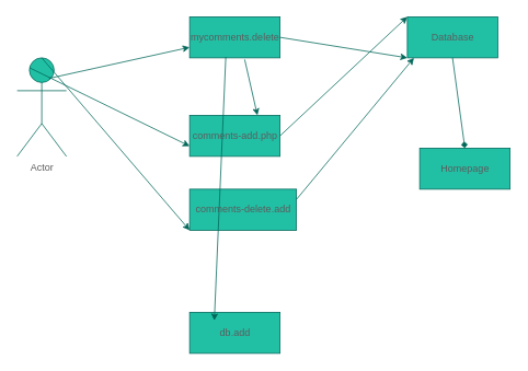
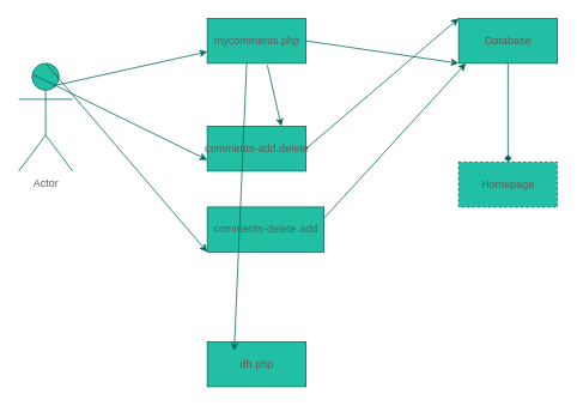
  <mxCell id="0" />
  <mxCell id="1" parent="0" />
  <mxCell id="2" value="Actor" style="shape=umlActor;verticalLabelPosition=bottom;verticalAlign=top;html=1;fillColor=#21C0A5;strokeColor=#006658;fontColor=#5C5C5C;" vertex="1" parent="1"><mxGeometry x="20" y="70" width="60" height="120" as="geometry" /></mxCell>
- <mxCell id="3" value="comments-add.php&lt;br&gt;" style="html=1;fillColor=#21C0A5;strokeColor=#006658;fontColor=#5C5C5C;" vertex="1" parent="1"><mxGeometry x="230" y="140" width="110" height="50" as="geometry" /></mxCell>
+ <mxCell id="3" value="comments-add.delete&lt;br&gt;" style="html=1;fillColor=#21C0A5;strokeColor=#006658;fontColor=#5C5C5C;" vertex="1" parent="1"><mxGeometry x="230" y="140" width="110" height="50" as="geometry" /></mxCell>
  <mxCell id="4" value="comments-delete.add" style="html=1;fillColor=#21C0A5;strokeColor=#006658;fontColor=#5C5C5C;" vertex="1" parent="1"><mxGeometry x="230" y="230" width="130" height="50" as="geometry" /></mxCell>
- <mxCell id="5" value="mycomments.delete" style="html=1;fillColor=#21C0A5;strokeColor=#006658;fontColor=#5C5C5C;" vertex="1" parent="1"><mxGeometry x="230" y="20" width="110" height="50" as="geometry" /></mxCell>
- <mxCell id="6" value="Database" style="html=1;fillColor=#21C0A5;strokeColor=#006658;fontColor=#5C5C5C;" vertex="1" parent="1"><mxGeometry x="495" y="20" width="110" height="50" as="geometry" /></mxCell>
- <mxCell id="7" value="db.add" style="html=1;fillColor=#21C0A5;strokeColor=#006658;fontColor=#5C5C5C;" vertex="1" parent="1"><mxGeometry x="230" y="380" width="110" height="50" as="geometry" /></mxCell>
- <mxCell id="8" value="Homepage" style="html=1;fillColor=#21C0A5;strokeColor=#006658;fontColor=#5C5C5C;" vertex="1" parent="1"><mxGeometry x="510" y="180" width="110" height="50" as="geometry" /></mxCell>
+ <mxCell id="5" value="mycomments.php" style="html=1;fillColor=#21C0A5;strokeColor=#006658;fontColor=#5C5C5C;" vertex="1" parent="1"><mxGeometry x="230" y="20" width="110" height="50" as="geometry" /></mxCell>
+ <mxCell id="6" value="Database" style="html=1;fillColor=#21C0A5;strokeColor=#006658;fontColor=#5C5C5C;" vertex="1" parent="1"><mxGeometry x="510" y="20" width="110" height="50" as="geometry" /></mxCell>
+ <mxCell id="7" value="db.php" style="html=1;fillColor=#21C0A5;strokeColor=#006658;fontColor=#5C5C5C;" vertex="1" parent="1"><mxGeometry x="230" y="380" width="110" height="50" as="geometry" /></mxCell>
+ <mxCell id="8" value="Homepage" style="html=1;fillColor=#21C0A5;strokeColor=#006658;fontColor=#5C5C5C;dashed=1;" vertex="1" parent="1"><mxGeometry x="510" y="180" width="110" height="50" as="geometry" /></mxCell>
  <mxCell id="9" value="" style="endArrow=classic;html=1;exitX=0.25;exitY=0.1;exitDx=0;exitDy=0;exitPerimeter=0;entryX=0;entryY=0.75;entryDx=0;entryDy=0;strokeColor=#006658;fontColor=#5C5C5C;" edge="1" parent="1" source="2" target="3"><mxGeometry width="50" height="50" relative="1" as="geometry"><mxPoint x="550" y="240" as="sourcePoint" /><mxPoint x="600" y="190" as="targetPoint" /></mxGeometry></mxCell>
  <mxCell id="10" value="" style="endArrow=classic;html=1;exitX=0.65;exitY=0.208;exitDx=0;exitDy=0;exitPerimeter=0;strokeColor=#006658;fontColor=#5C5C5C;" edge="1" parent="1" source="2" target="5"><mxGeometry width="50" height="50" relative="1" as="geometry"><mxPoint x="550" y="240" as="sourcePoint" /><mxPoint x="600" y="190" as="targetPoint" /></mxGeometry></mxCell>
  <mxCell id="11" value="" style="endArrow=classic;html=1;exitX=1;exitY=0.5;exitDx=0;exitDy=0;entryX=0;entryY=1;entryDx=0;entryDy=0;strokeColor=#006658;fontColor=#5C5C5C;" edge="1" parent="1" source="5" target="6"><mxGeometry width="50" height="50" relative="1" as="geometry"><mxPoint x="550" y="240" as="sourcePoint" /><mxPoint x="600" y="190" as="targetPoint" /></mxGeometry></mxCell>
  <mxCell id="12" value="" style="endArrow=diamond;html=1;exitX=0.5;exitY=1;exitDx=0;exitDy=0;entryX=0.5;entryY=0;entryDx=0;entryDy=0;strokeColor=#006658;fontColor=#5C5C5C;" edge="1" parent="1" source="6" target="8"><mxGeometry width="50" height="50" relative="1" as="geometry"><mxPoint x="550" y="240" as="sourcePoint" /><mxPoint x="600" y="190" as="targetPoint" /></mxGeometry></mxCell>
  <mxCell id="13" value="" style="endArrow=classic;html=1;strokeColor=#006658;fillColor=#21C0A5;fontColor=#5C5C5C;exitX=1;exitY=0.25;exitDx=0;exitDy=0;entryX=0.073;entryY=1;entryDx=0;entryDy=0;entryPerimeter=0;" edge="1" parent="1" source="4" target="6"><mxGeometry width="50" height="50" relative="1" as="geometry"><mxPoint x="550" y="240" as="sourcePoint" /><mxPoint x="600" y="190" as="targetPoint" /></mxGeometry></mxCell>
  <mxCell id="14" value="" style="endArrow=classic;html=1;strokeColor=#006658;fillColor=#21C0A5;fontColor=#5C5C5C;exitX=0.5;exitY=0;exitDx=0;exitDy=0;exitPerimeter=0;entryX=0;entryY=1;entryDx=0;entryDy=0;" edge="1" parent="1" source="2" target="4"><mxGeometry width="50" height="50" relative="1" as="geometry"><mxPoint x="550" y="240" as="sourcePoint" /><mxPoint x="600" y="190" as="targetPoint" /></mxGeometry></mxCell>
  <mxCell id="15" value="" style="endArrow=classic;html=1;strokeColor=#006658;fillColor=#21C0A5;fontColor=#5C5C5C;exitX=0.4;exitY=0.98;exitDx=0;exitDy=0;exitPerimeter=0;entryX=0.273;entryY=0.2;entryDx=0;entryDy=0;entryPerimeter=0;" edge="1" parent="1" source="5" target="7"><mxGeometry width="50" height="50" relative="1" as="geometry"><mxPoint x="550" y="240" as="sourcePoint" /><mxPoint x="600" y="190" as="targetPoint" /></mxGeometry></mxCell>
  <mxCell id="16" value="" style="endArrow=classic;html=1;strokeColor=#006658;fillColor=#21C0A5;fontColor=#5C5C5C;exitX=0.609;exitY=1.04;exitDx=0;exitDy=0;exitPerimeter=0;entryX=0.75;entryY=0;entryDx=0;entryDy=0;" edge="1" parent="1" source="5" target="3"><mxGeometry width="50" height="50" relative="1" as="geometry"><mxPoint x="550" y="240" as="sourcePoint" /><mxPoint x="600" y="190" as="targetPoint" /></mxGeometry></mxCell>
  <mxCell id="17" value="" style="endArrow=classic;html=1;strokeColor=#006658;fillColor=#21C0A5;fontColor=#5C5C5C;exitX=1;exitY=0.5;exitDx=0;exitDy=0;entryX=0;entryY=0;entryDx=0;entryDy=0;" edge="1" parent="1" source="3" target="6"><mxGeometry width="50" height="50" relative="1" as="geometry"><mxPoint x="550" y="240" as="sourcePoint" /><mxPoint x="600" y="190" as="targetPoint" /></mxGeometry></mxCell>
